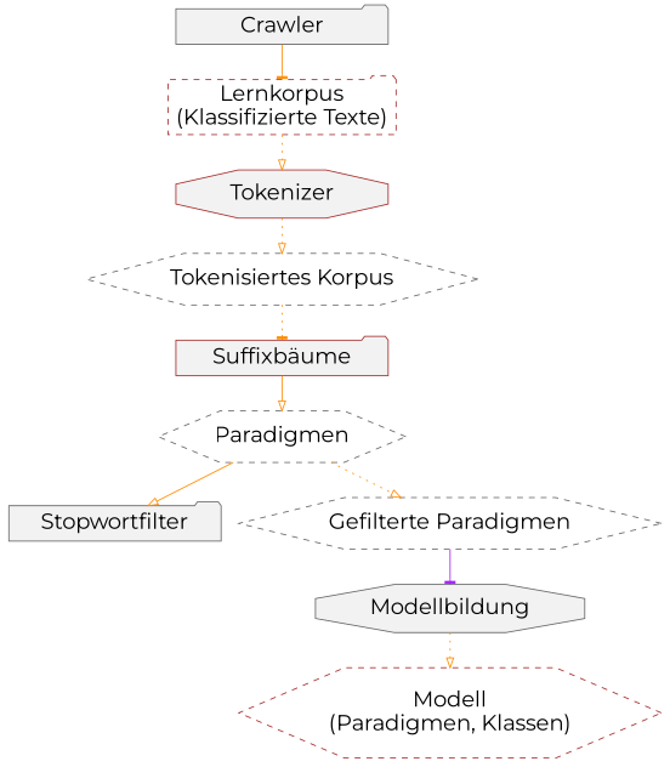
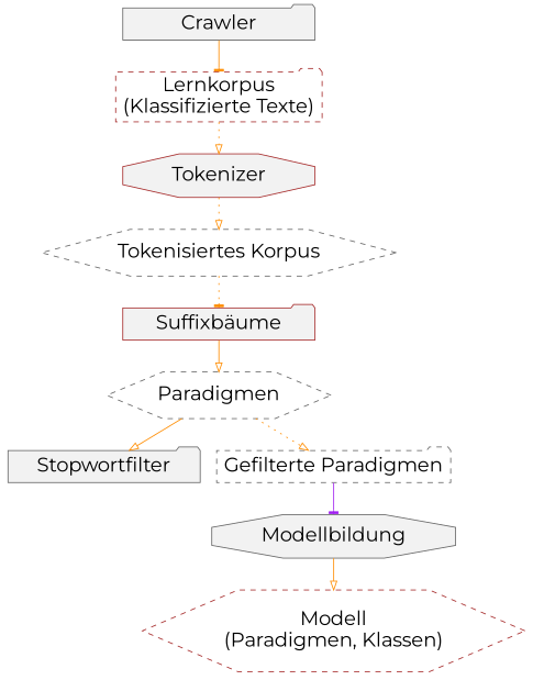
  digraph {
    fontname=Montserrat
    node [color=gray40 fontname=Montserrat fontsize=22 shape=folder style=filled]
    edge [arrowhead=onormal color=darkorange fontname=Montserrat style=solid]
    n1 [fillcolor=gray95 label=Crawler width=3]
    n2 [color=brown label="Lernkorpus\n(Klassifizierte Texte)" style=dashed width=3]
    n3 [color=brown fillcolor=gray95 label=Tokenizer shape=octagon width=3]
    n4 [label="Tokenisiertes Korpus" shape=hexagon style=dashed width=3]
    n5 [color=brown fillcolor=gray95 label="Suffixbäume" width=3]
    n6 [label=Paradigmen shape=hexagon style=dashed width=3]
    n7 [fillcolor=gray95 label=Stopwortfilter width=3]
-   n8 [label="Gefilterte Paradigmen" shape=hexagon style=dashed width=3]
+   n8 [label="Gefilterte Paradigmen" style=dashed width=3]
    n9 [fillcolor=gray95 label=Modellbildung shape=octagon width=3]
    n10 [color=brown label="Modell\n(Paradigmen, Klassen)" shape=hexagon style=dashed width=3]
    n1 -> n2 [arrowhead=tee]
    n2 -> n3 [style=dotted]
    n3 -> n4 [style=dotted]
    n4 -> n5 [arrowhead=tee style=dotted]
    n5 -> n6
    n6 -> n7
    n6 -> n8 [style=dotted]
    n8 -> n9 [arrowhead=tee color=purple]
-   n9 -> n10 [style=dotted]
+   n9 -> n10
  }
